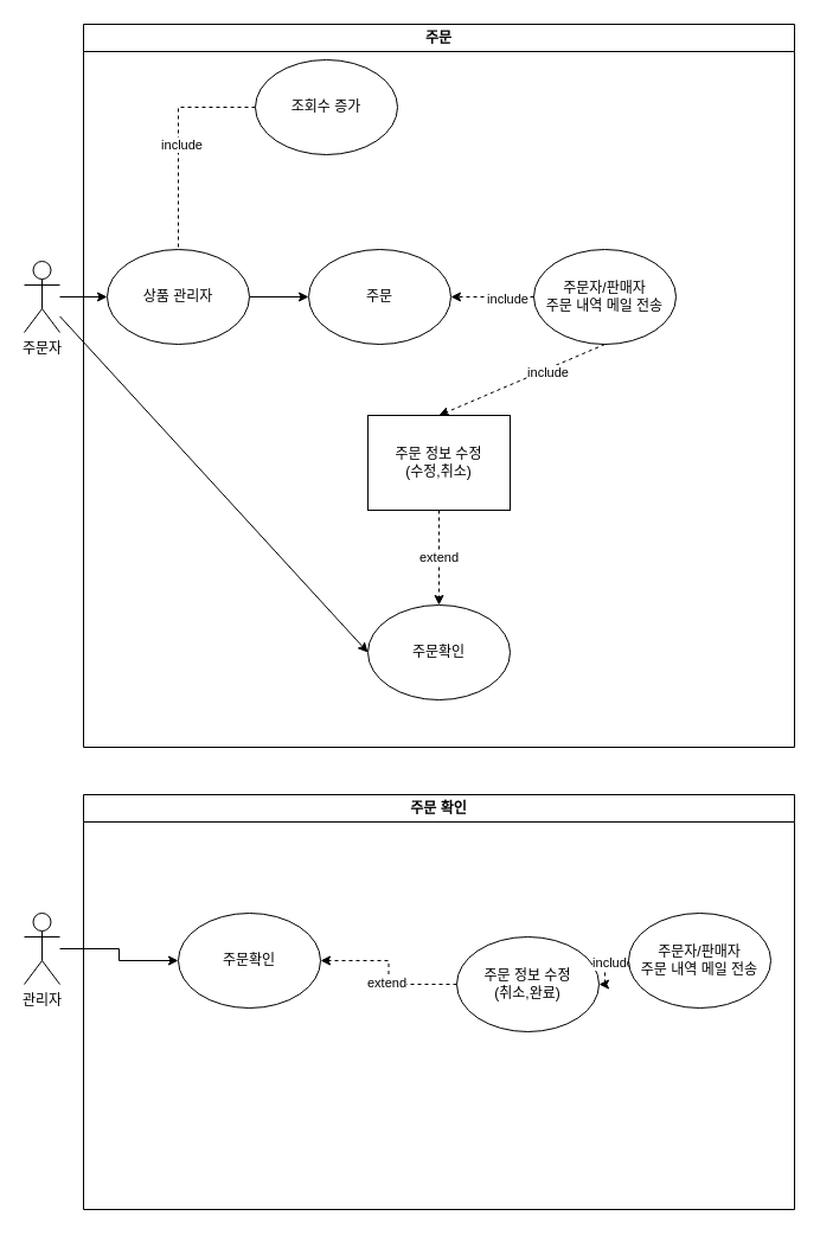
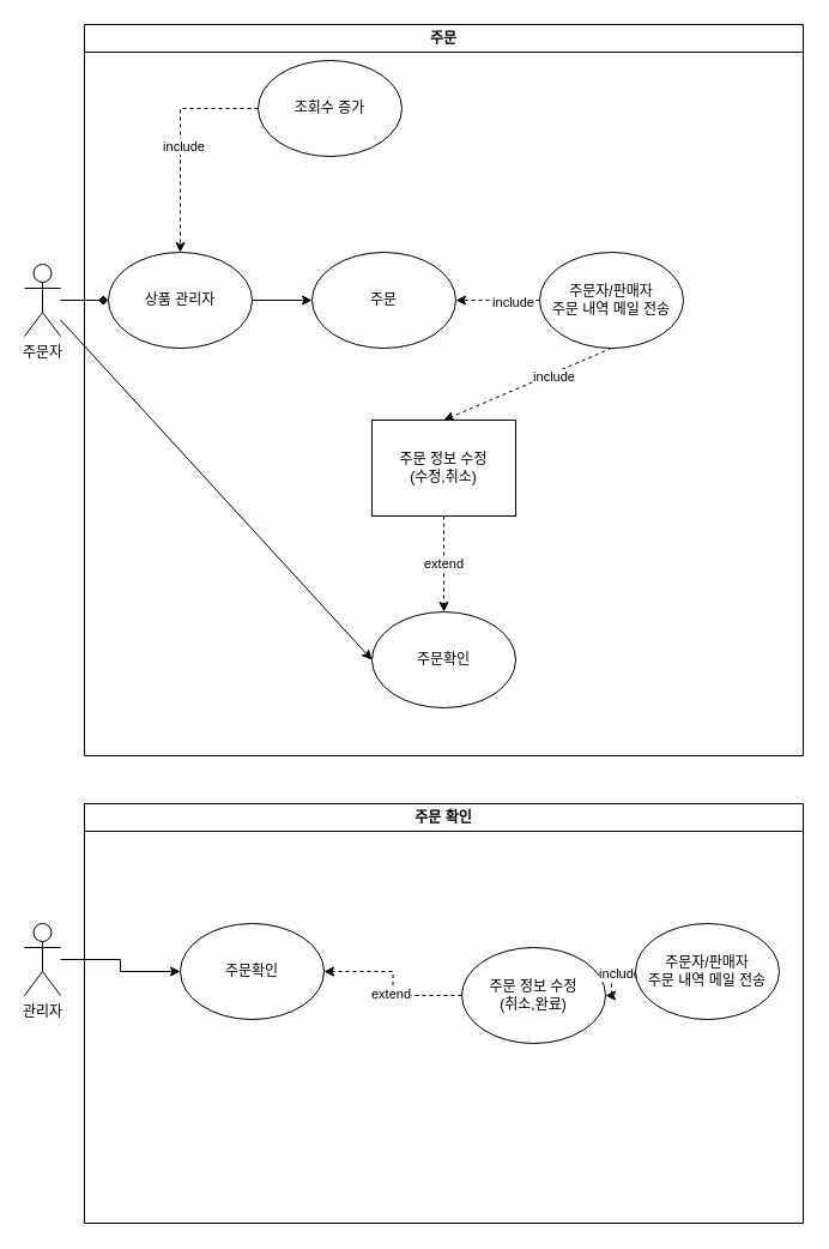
  <mxCell id="0" />
  <mxCell id="1" parent="0" />
- <mxCell id="2" value="" style="edgeStyle=orthogonalEdgeStyle;rounded=0;orthogonalLoop=1;jettySize=auto;html=1;entryX=0;entryY=0.5;entryDx=0;entryDy=0;" edge="1" parent="1" source="3" target="5"><mxGeometry relative="1" as="geometry"><mxPoint x="85" y="250" as="targetPoint" /></mxGeometry></mxCell>
+ <mxCell id="2" value="" style="edgeStyle=orthogonalEdgeStyle;rounded=0;orthogonalLoop=1;jettySize=auto;html=1;entryX=0;entryY=0.5;entryDx=0;entryDy=0;endArrow=diamond;" edge="1" parent="1" source="3" target="5"><mxGeometry relative="1" as="geometry"><mxPoint x="85" y="250" as="targetPoint" /></mxGeometry></mxCell>
  <mxCell id="3" value="주문자" style="shape=umlActor;verticalLabelPosition=bottom;verticalAlign=top;html=1;outlineConnect=0;" vertex="1" parent="1"><mxGeometry x="20" y="220" width="30" height="60" as="geometry" /></mxCell>
  <mxCell id="4" value="" style="edgeStyle=orthogonalEdgeStyle;rounded=0;orthogonalLoop=1;jettySize=auto;html=1;" edge="1" parent="1" source="5" target="13"><mxGeometry relative="1" as="geometry" /></mxCell>
  <mxCell id="5" value="상품 관리자" style="ellipse;whiteSpace=wrap;html=1;" vertex="1" parent="1"><mxGeometry x="90" y="210" width="120" height="80" as="geometry" /></mxCell>
  <mxCell id="6" value="" style="edgeStyle=orthogonalEdgeStyle;rounded=0;orthogonalLoop=1;jettySize=auto;html=1;" edge="1" parent="1" source="7" target="23"><mxGeometry relative="1" as="geometry" /></mxCell>
  <mxCell id="7" value="관리자" style="shape=umlActor;verticalLabelPosition=bottom;verticalAlign=top;html=1;outlineConnect=0;" vertex="1" parent="1"><mxGeometry x="20" y="770" width="30" height="60" as="geometry" /></mxCell>
- <mxCell id="8" value="" style="edgeStyle=orthogonalEdgeStyle;rounded=0;orthogonalLoop=1;jettySize=auto;html=1;dashed=1;endArrow=none;" edge="1" parent="1" source="10" target="5"><mxGeometry relative="1" as="geometry" /></mxCell>
+ <mxCell id="8" value="" style="edgeStyle=orthogonalEdgeStyle;rounded=0;orthogonalLoop=1;jettySize=auto;html=1;dashed=1;" edge="1" parent="1" source="10" target="5"><mxGeometry relative="1" as="geometry" /></mxCell>
  <mxCell id="9" value="include" style="edgeLabel;html=1;align=center;verticalAlign=middle;resizable=0;points=[];" vertex="1" connectable="0" parent="8"><mxGeometry x="0.033" y="2" relative="1" as="geometry"><mxPoint as="offset" /></mxGeometry></mxCell>
  <mxCell id="10" value="조회수 증가" style="ellipse;whiteSpace=wrap;html=1;" vertex="1" parent="1"><mxGeometry x="215" y="50" width="120" height="80" as="geometry" /></mxCell>
  <mxCell id="11" value="주문" style="swimlane;whiteSpace=wrap;html=1;" vertex="1" parent="1"><mxGeometry x="70" y="20" width="600" height="610" as="geometry" /></mxCell>
  <mxCell id="12" value="주문확인" style="ellipse;whiteSpace=wrap;html=1;" vertex="1" parent="11"><mxGeometry x="240" y="490" width="120" height="80" as="geometry" /></mxCell>
  <mxCell id="13" value="주문" style="ellipse;whiteSpace=wrap;html=1;" vertex="1" parent="11"><mxGeometry x="190" y="190" width="120" height="80" as="geometry" /></mxCell>
  <mxCell id="14" value="주문 정보 수정&lt;div&gt;(수정,취소)&lt;/div&gt;" style="whiteSpace=wrap;html=1;rounded=0;" vertex="1" parent="11"><mxGeometry x="240" y="330" width="120" height="80" as="geometry" /></mxCell>
  <mxCell id="15" value="extend" style="rounded=0;orthogonalLoop=1;jettySize=auto;html=1;dashed=1;" edge="1" parent="11" source="14" target="12"><mxGeometry relative="1" as="geometry" /></mxCell>
  <mxCell id="16" value="주문자/판매자&lt;div&gt;주문 내역 메일 전송&lt;/div&gt;" style="ellipse;whiteSpace=wrap;html=1;" vertex="1" parent="11"><mxGeometry x="380" y="190" width="120" height="80" as="geometry" /></mxCell>
  <mxCell id="17" value="" style="endArrow=classic;html=1;rounded=0;exitX=0.5;exitY=1;exitDx=0;exitDy=0;dashed=1;entryX=0.5;entryY=0;entryDx=0;entryDy=0;" edge="1" parent="11" source="16" target="14"><mxGeometry width="50" height="50" relative="1" as="geometry"><mxPoint x="250" y="300" as="sourcePoint" /><mxPoint x="370" y="420" as="targetPoint" /></mxGeometry></mxCell>
  <mxCell id="18" value="include" style="edgeLabel;html=1;align=center;verticalAlign=middle;resizable=0;points=[];" vertex="1" connectable="0" parent="17"><mxGeometry x="-0.296" y="2" relative="1" as="geometry"><mxPoint as="offset" /></mxGeometry></mxCell>
  <mxCell id="19" value="" style="endArrow=classic;html=1;rounded=0;entryX=1;entryY=0.5;entryDx=0;entryDy=0;dashed=1;exitX=0;exitY=0.5;exitDx=0;exitDy=0;" edge="1" parent="11" source="16" target="13"><mxGeometry width="50" height="50" relative="1" as="geometry"><mxPoint x="440" y="290" as="sourcePoint" /><mxPoint x="300" y="250" as="targetPoint" /></mxGeometry></mxCell>
  <mxCell id="20" value="include" style="edgeLabel;html=1;align=center;verticalAlign=middle;resizable=0;points=[];" vertex="1" connectable="0" parent="19"><mxGeometry x="-0.35" y="1" relative="1" as="geometry"><mxPoint as="offset" /></mxGeometry></mxCell>
  <mxCell id="21" value="" style="endArrow=classic;html=1;rounded=0;entryX=0;entryY=0.5;entryDx=0;entryDy=0;" edge="1" parent="1" source="3" target="12"><mxGeometry width="50" height="50" relative="1" as="geometry"><mxPoint x="110" y="460" as="sourcePoint" /><mxPoint x="160" y="410" as="targetPoint" /></mxGeometry></mxCell>
  <mxCell id="22" value="주문 확인" style="swimlane;whiteSpace=wrap;html=1;" vertex="1" parent="1"><mxGeometry x="70" y="670" width="600" height="350" as="geometry" /></mxCell>
  <mxCell id="23" value="주문확인" style="ellipse;whiteSpace=wrap;html=1;" vertex="1" parent="22"><mxGeometry x="80" y="100" width="120" height="80" as="geometry" /></mxCell>
  <mxCell id="24" value="" style="edgeStyle=orthogonalEdgeStyle;rounded=0;orthogonalLoop=1;jettySize=auto;html=1;dashed=1;" edge="1" parent="22" source="26" target="23"><mxGeometry relative="1" as="geometry" /></mxCell>
  <mxCell id="25" value="extend" style="edgeLabel;html=1;align=center;verticalAlign=middle;resizable=0;points=[];" connectable="0" vertex="1" parent="24"><mxGeometry x="-0.12" y="2" relative="1" as="geometry"><mxPoint as="offset" /></mxGeometry></mxCell>
  <mxCell id="26" value="주문 정보 수정&lt;div&gt;(취소,완료)&lt;/div&gt;" style="ellipse;whiteSpace=wrap;html=1;" vertex="1" parent="22"><mxGeometry x="315" y="120" width="120" height="80" as="geometry" /></mxCell>
  <mxCell id="27" value="" style="edgeStyle=orthogonalEdgeStyle;rounded=0;orthogonalLoop=1;jettySize=auto;html=1;dashed=1;" edge="1" parent="22" source="29" target="26"><mxGeometry relative="1" as="geometry" /></mxCell>
  <mxCell id="28" value="include" style="edgeLabel;html=1;align=center;verticalAlign=middle;resizable=0;points=[];" connectable="0" vertex="1" parent="27"><mxGeometry x="-0.4" y="1" relative="1" as="geometry"><mxPoint as="offset" /></mxGeometry></mxCell>
  <mxCell id="29" value="주문자/판매자&lt;div&gt;주문 내역 메일 전송&lt;/div&gt;" style="ellipse;whiteSpace=wrap;html=1;" vertex="1" parent="22"><mxGeometry x="460" y="100" width="120" height="80" as="geometry" /></mxCell>
